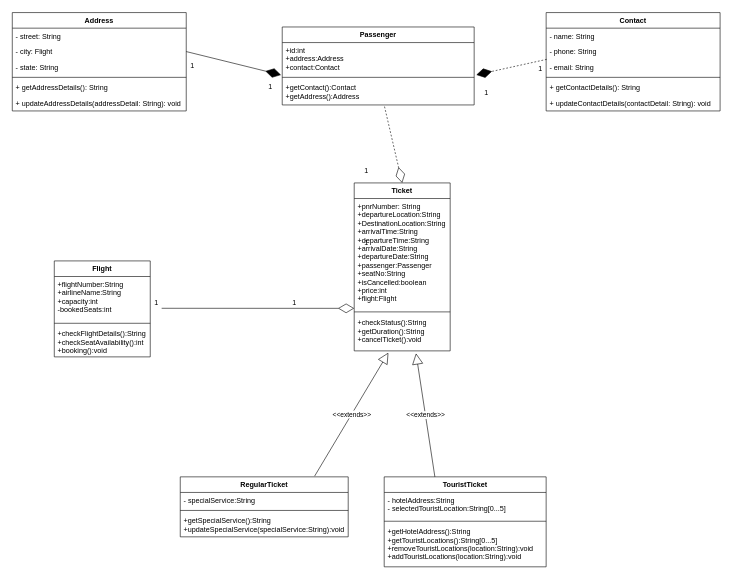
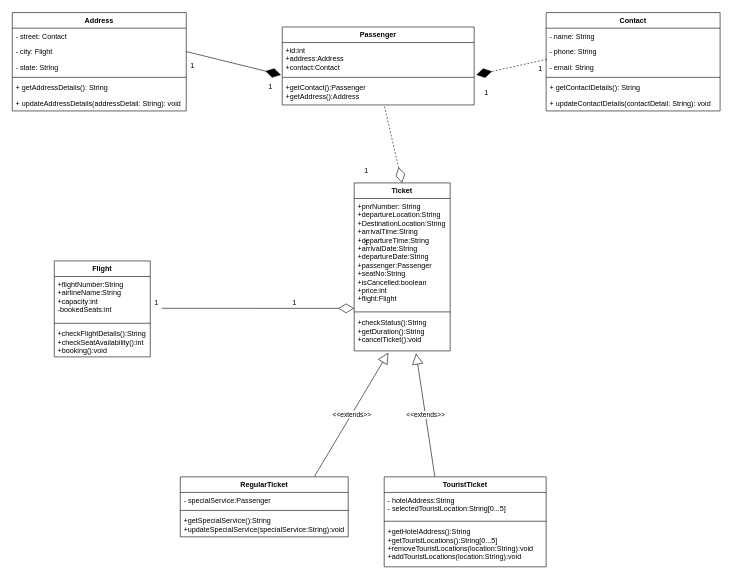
  <mxCell id="0" />
  <mxCell id="1" parent="0" />
  <mxCell id="2" value="Passenger" style="swimlane;fontStyle=1;align=center;verticalAlign=top;childLayout=stackLayout;horizontal=1;startSize=26;horizontalStack=0;resizeParent=1;resizeParentMax=0;resizeLast=0;collapsible=1;marginBottom=0;" parent="1" vertex="1"><mxGeometry x="470" y="44" width="320" height="130" as="geometry" /></mxCell>
  <mxCell id="3" value="+id:int&#10;+address:Address&#10;+contact:Contact" style="text;strokeColor=none;fillColor=none;align=left;verticalAlign=top;spacingLeft=4;spacingRight=4;overflow=hidden;rotatable=0;points=[[0,0.5],[1,0.5]];portConstraint=eastwest;" parent="2" vertex="1"><mxGeometry y="26" width="320" height="54" as="geometry" /></mxCell>
  <mxCell id="4" value="" style="line;strokeWidth=1;fillColor=none;align=left;verticalAlign=middle;spacingTop=-1;spacingLeft=3;spacingRight=3;rotatable=0;labelPosition=right;points=[];portConstraint=eastwest;" parent="2" vertex="1"><mxGeometry y="80" width="320" height="8" as="geometry" /></mxCell>
- <mxCell id="5" value="+getContact():Contact&#10;+getAddress():Address" style="text;strokeColor=none;fillColor=none;align=left;verticalAlign=top;spacingLeft=4;spacingRight=4;overflow=hidden;rotatable=0;points=[[0,0.5],[1,0.5]];portConstraint=eastwest;" parent="2" vertex="1"><mxGeometry y="88" width="320" height="42" as="geometry" /></mxCell>
+ <mxCell id="5" value="+getContact():Passenger&#10;+getAddress():Address" style="text;strokeColor=none;fillColor=none;align=left;verticalAlign=top;spacingLeft=4;spacingRight=4;overflow=hidden;rotatable=0;points=[[0,0.5],[1,0.5]];portConstraint=eastwest;" parent="2" vertex="1"><mxGeometry y="88" width="320" height="42" as="geometry" /></mxCell>
  <mxCell id="6" value="RegularTicket" style="swimlane;fontStyle=1;align=center;verticalAlign=top;childLayout=stackLayout;horizontal=1;startSize=26;horizontalStack=0;resizeParent=1;resizeParentMax=0;resizeLast=0;collapsible=1;marginBottom=0;" parent="1" vertex="1"><mxGeometry x="300" y="794" width="280" height="100" as="geometry" /></mxCell>
- <mxCell id="7" value="- specialService:String" style="text;strokeColor=none;fillColor=none;align=left;verticalAlign=top;spacingLeft=4;spacingRight=4;overflow=hidden;rotatable=0;points=[[0,0.5],[1,0.5]];portConstraint=eastwest;" parent="6" vertex="1"><mxGeometry y="26" width="280" height="26" as="geometry" /></mxCell>
+ <mxCell id="7" value="- specialService:Passenger" style="text;strokeColor=none;fillColor=none;align=left;verticalAlign=top;spacingLeft=4;spacingRight=4;overflow=hidden;rotatable=0;points=[[0,0.5],[1,0.5]];portConstraint=eastwest;" parent="6" vertex="1"><mxGeometry y="26" width="280" height="26" as="geometry" /></mxCell>
  <mxCell id="8" value="" style="line;strokeWidth=1;fillColor=none;align=left;verticalAlign=middle;spacingTop=-1;spacingLeft=3;spacingRight=3;rotatable=0;labelPosition=right;points=[];portConstraint=eastwest;" parent="6" vertex="1"><mxGeometry y="52" width="280" height="8" as="geometry" /></mxCell>
  <mxCell id="9" value="+getSpecialService():String&#10;+updateSpecialService(specialService:String):void" style="text;strokeColor=none;fillColor=none;align=left;verticalAlign=top;spacingLeft=4;spacingRight=4;overflow=hidden;rotatable=0;points=[[0,0.5],[1,0.5]];portConstraint=eastwest;" parent="6" vertex="1"><mxGeometry y="60" width="280" height="40" as="geometry" /></mxCell>
  <mxCell id="10" value="Ticket" style="swimlane;fontStyle=1;align=center;verticalAlign=top;childLayout=stackLayout;horizontal=1;startSize=26;horizontalStack=0;resizeParent=1;resizeParentMax=0;resizeLast=0;collapsible=1;marginBottom=0;" parent="1" vertex="1"><mxGeometry x="590" y="304" width="160" height="280" as="geometry" /></mxCell>
  <mxCell id="11" value="+pnrNumber: String&#10;+departureLocation:String&#10;+DestinationLocation:String&#10;+arrivalTime:String&#10;+departureTime:String&#10;+arrivalDate:String&#10;+departureDate:String&#10;+passenger:Passenger&#10;+seatNo:String&#10;+isCancelled:boolean&#10;+price:int&#10;+flight:Flight" style="text;strokeColor=none;fillColor=none;align=left;verticalAlign=top;spacingLeft=4;spacingRight=4;overflow=hidden;rotatable=0;points=[[0,0.5],[1,0.5]];portConstraint=eastwest;" parent="10" vertex="1"><mxGeometry y="26" width="160" height="184" as="geometry" /></mxCell>
  <mxCell id="12" value="" style="line;strokeWidth=1;fillColor=none;align=left;verticalAlign=middle;spacingTop=-1;spacingLeft=3;spacingRight=3;rotatable=0;labelPosition=right;points=[];portConstraint=eastwest;" parent="10" vertex="1"><mxGeometry y="210" width="160" height="10" as="geometry" /></mxCell>
  <mxCell id="13" value="+checkStatus():String&#10;+getDuration():String&#10;+cancelTicket():void" style="text;strokeColor=none;fillColor=none;align=left;verticalAlign=top;spacingLeft=4;spacingRight=4;overflow=hidden;rotatable=0;points=[[0,0.5],[1,0.5]];portConstraint=eastwest;" parent="10" vertex="1"><mxGeometry y="220" width="160" height="60" as="geometry" /></mxCell>
  <mxCell id="14" value="TouristTicket" style="swimlane;fontStyle=1;align=center;verticalAlign=top;childLayout=stackLayout;horizontal=1;startSize=26;horizontalStack=0;resizeParent=1;resizeParentMax=0;resizeLast=0;collapsible=1;marginBottom=0;" parent="1" vertex="1"><mxGeometry x="640" y="794" width="270" height="150" as="geometry" /></mxCell>
  <mxCell id="15" value="- hotelAddress:String&#10;- selectedTouristLocation:String[0...5]" style="text;strokeColor=none;fillColor=none;align=left;verticalAlign=top;spacingLeft=4;spacingRight=4;overflow=hidden;rotatable=0;points=[[0,0.5],[1,0.5]];portConstraint=eastwest;" parent="14" vertex="1"><mxGeometry y="26" width="270" height="44" as="geometry" /></mxCell>
  <mxCell id="16" value="" style="line;strokeWidth=1;fillColor=none;align=left;verticalAlign=middle;spacingTop=-1;spacingLeft=3;spacingRight=3;rotatable=0;labelPosition=right;points=[];portConstraint=eastwest;" parent="14" vertex="1"><mxGeometry y="70" width="270" height="8" as="geometry" /></mxCell>
  <mxCell id="17" value="+getHotelAddress():String&#10;+getTouristLocations():String[0...5]&#10;+removeTouristLocations(location:String):void&#10;+addTouristLocations(location:String):void" style="text;strokeColor=none;fillColor=none;align=left;verticalAlign=top;spacingLeft=4;spacingRight=4;overflow=hidden;rotatable=0;points=[[0,0.5],[1,0.5]];portConstraint=eastwest;" parent="14" vertex="1"><mxGeometry y="78" width="270" height="72" as="geometry" /></mxCell>
  <mxCell id="18" value="Flight" style="swimlane;fontStyle=1;align=center;verticalAlign=top;childLayout=stackLayout;horizontal=1;startSize=26;horizontalStack=0;resizeParent=1;resizeParentMax=0;resizeLast=0;collapsible=1;marginBottom=0;" parent="1" vertex="1"><mxGeometry x="90" y="434" width="160" height="160" as="geometry" /></mxCell>
  <mxCell id="19" value="+flightNumber:String&#10;+airlineName:String&#10;+capacity:int&#10;-bookedSeats:int" style="text;strokeColor=none;fillColor=none;align=left;verticalAlign=top;spacingLeft=4;spacingRight=4;overflow=hidden;rotatable=0;points=[[0,0.5],[1,0.5]];portConstraint=eastwest;" parent="18" vertex="1"><mxGeometry y="26" width="160" height="74" as="geometry" /></mxCell>
  <mxCell id="20" value="" style="line;strokeWidth=1;fillColor=none;align=left;verticalAlign=middle;spacingTop=-1;spacingLeft=3;spacingRight=3;rotatable=0;labelPosition=right;points=[];portConstraint=eastwest;" parent="18" vertex="1"><mxGeometry y="100" width="160" height="8" as="geometry" /></mxCell>
  <mxCell id="21" value="+checkFlightDetails():String&#10;+checkSeatAvailability():int&#10;+booking():void" style="text;strokeColor=none;fillColor=none;align=left;verticalAlign=top;spacingLeft=4;spacingRight=4;overflow=hidden;rotatable=0;points=[[0,0.5],[1,0.5]];portConstraint=eastwest;" parent="18" vertex="1"><mxGeometry y="108" width="160" height="52" as="geometry" /></mxCell>
  <mxCell id="22" value="&amp;lt;&amp;lt;extends&amp;gt;&amp;gt;" style="endArrow=block;endSize=16;endFill=0;html=1;exitX=0.313;exitY=0;exitDx=0;exitDy=0;exitPerimeter=0;entryX=0.644;entryY=1.067;entryDx=0;entryDy=0;entryPerimeter=0;" parent="1" source="14" target="13" edge="1"><mxGeometry width="160" relative="1" as="geometry"><mxPoint x="340" y="644" as="sourcePoint" /><mxPoint x="970" y="717" as="targetPoint" /></mxGeometry></mxCell>
  <mxCell id="23" value="&amp;lt;&amp;lt;extends&amp;gt;&amp;gt;" style="endArrow=block;endSize=16;endFill=0;html=1;exitX=0.8;exitY=-0.012;exitDx=0;exitDy=0;exitPerimeter=0;entryX=0.356;entryY=1.05;entryDx=0;entryDy=0;entryPerimeter=0;" parent="1" source="6" target="13" edge="1"><mxGeometry width="160" relative="1" as="geometry"><mxPoint x="340" y="644" as="sourcePoint" /><mxPoint x="950" y="718" as="targetPoint" /></mxGeometry></mxCell>
  <mxCell id="24" value="Address" style="swimlane;fontStyle=1;align=center;verticalAlign=top;childLayout=stackLayout;horizontal=1;startSize=26;horizontalStack=0;resizeParent=1;resizeParentMax=0;resizeLast=0;collapsible=1;marginBottom=0;" parent="1" vertex="1"><mxGeometry x="20" y="20" width="290" height="164" as="geometry"><mxRectangle x="200" y="120" width="80" height="26" as="alternateBounds" /></mxGeometry></mxCell>
- <mxCell id="25" value="- street: String" style="text;strokeColor=none;fillColor=none;align=left;verticalAlign=top;spacingLeft=4;spacingRight=4;overflow=hidden;rotatable=0;points=[[0,0.5],[1,0.5]];portConstraint=eastwest;" parent="24" vertex="1"><mxGeometry y="26" width="290" height="26" as="geometry" /></mxCell>
+ <mxCell id="25" value="- street: Contact" style="text;strokeColor=none;fillColor=none;align=left;verticalAlign=top;spacingLeft=4;spacingRight=4;overflow=hidden;rotatable=0;points=[[0,0.5],[1,0.5]];portConstraint=eastwest;" parent="24" vertex="1"><mxGeometry y="26" width="290" height="26" as="geometry" /></mxCell>
  <mxCell id="26" value="- city: Flight" style="text;strokeColor=none;fillColor=none;align=left;verticalAlign=top;spacingLeft=4;spacingRight=4;overflow=hidden;rotatable=0;points=[[0,0.5],[1,0.5]];portConstraint=eastwest;" parent="24" vertex="1"><mxGeometry y="52" width="290" height="26" as="geometry" /></mxCell>
  <mxCell id="27" value="- state: String" style="text;strokeColor=none;fillColor=none;align=left;verticalAlign=top;spacingLeft=4;spacingRight=4;overflow=hidden;rotatable=0;points=[[0,0.5],[1,0.5]];portConstraint=eastwest;" parent="24" vertex="1"><mxGeometry y="78" width="290" height="26" as="geometry" /></mxCell>
  <mxCell id="28" value="" style="line;strokeWidth=1;fillColor=none;align=left;verticalAlign=middle;spacingTop=-1;spacingLeft=3;spacingRight=3;rotatable=0;labelPosition=right;points=[];portConstraint=eastwest;" parent="24" vertex="1"><mxGeometry y="104" width="290" height="8" as="geometry" /></mxCell>
  <mxCell id="29" value="+ getAddressDetails(): String" style="text;strokeColor=none;fillColor=none;align=left;verticalAlign=top;spacingLeft=4;spacingRight=4;overflow=hidden;rotatable=0;points=[[0,0.5],[1,0.5]];portConstraint=eastwest;" parent="24" vertex="1"><mxGeometry y="112" width="290" height="26" as="geometry" /></mxCell>
  <mxCell id="30" value="+ updateAddressDetails(addressDetail: String): void" style="text;strokeColor=none;fillColor=none;align=left;verticalAlign=top;spacingLeft=4;spacingRight=4;overflow=hidden;rotatable=0;points=[[0,0.5],[1,0.5]];portConstraint=eastwest;" parent="24" vertex="1"><mxGeometry y="138" width="290" height="26" as="geometry" /></mxCell>
  <mxCell id="31" value="Contact" style="swimlane;fontStyle=1;align=center;verticalAlign=top;childLayout=stackLayout;horizontal=1;startSize=26;horizontalStack=0;resizeParent=1;resizeParentMax=0;resizeLast=0;collapsible=1;marginBottom=0;" parent="1" vertex="1"><mxGeometry x="910" y="20" width="290" height="164" as="geometry"><mxRectangle x="200" y="120" width="80" height="26" as="alternateBounds" /></mxGeometry></mxCell>
  <mxCell id="32" value="- name: String" style="text;strokeColor=none;fillColor=none;align=left;verticalAlign=top;spacingLeft=4;spacingRight=4;overflow=hidden;rotatable=0;points=[[0,0.5],[1,0.5]];portConstraint=eastwest;" parent="31" vertex="1"><mxGeometry y="26" width="290" height="26" as="geometry" /></mxCell>
  <mxCell id="33" value="- phone: String" style="text;strokeColor=none;fillColor=none;align=left;verticalAlign=top;spacingLeft=4;spacingRight=4;overflow=hidden;rotatable=0;points=[[0,0.5],[1,0.5]];portConstraint=eastwest;" parent="31" vertex="1"><mxGeometry y="52" width="290" height="26" as="geometry" /></mxCell>
  <mxCell id="34" value="- email: String" style="text;strokeColor=none;fillColor=none;align=left;verticalAlign=top;spacingLeft=4;spacingRight=4;overflow=hidden;rotatable=0;points=[[0,0.5],[1,0.5]];portConstraint=eastwest;" parent="31" vertex="1"><mxGeometry y="78" width="290" height="26" as="geometry" /></mxCell>
  <mxCell id="35" value="" style="line;strokeWidth=1;fillColor=none;align=left;verticalAlign=middle;spacingTop=-1;spacingLeft=3;spacingRight=3;rotatable=0;labelPosition=right;points=[];portConstraint=eastwest;" parent="31" vertex="1"><mxGeometry y="104" width="290" height="8" as="geometry" /></mxCell>
  <mxCell id="36" value="+ getContactDetails(): String" style="text;strokeColor=none;fillColor=none;align=left;verticalAlign=top;spacingLeft=4;spacingRight=4;overflow=hidden;rotatable=0;points=[[0,0.5],[1,0.5]];portConstraint=eastwest;" parent="31" vertex="1"><mxGeometry y="112" width="290" height="26" as="geometry" /></mxCell>
  <mxCell id="37" value="+ updateContactDetails(contactDetail: String): void" style="text;strokeColor=none;fillColor=none;align=left;verticalAlign=top;spacingLeft=4;spacingRight=4;overflow=hidden;rotatable=0;points=[[0,0.5],[1,0.5]];portConstraint=eastwest;" parent="31" vertex="1"><mxGeometry y="138" width="290" height="26" as="geometry" /></mxCell>
  <mxCell id="38" value="" style="endArrow=diamondThin;endFill=1;endSize=24;html=1;exitX=1;exitY=0.5;exitDx=0;exitDy=0;" parent="1" source="26" edge="1"><mxGeometry width="160" relative="1" as="geometry"><mxPoint x="380" y="54" as="sourcePoint" /><mxPoint x="468" y="124" as="targetPoint" /><Array as="points" /></mxGeometry></mxCell>
  <mxCell id="39" value="1" style="text;html=1;align=center;verticalAlign=middle;resizable=0;points=[];autosize=1;" parent="1" vertex="1"><mxGeometry x="310" y="99" width="20" height="20" as="geometry" /></mxCell>
  <mxCell id="40" value="1" style="text;html=1;align=center;verticalAlign=middle;resizable=0;points=[];autosize=1;" parent="1" vertex="1"><mxGeometry x="440" y="134" width="20" height="20" as="geometry" /></mxCell>
  <mxCell id="41" value="" style="endArrow=diamondThin;endFill=1;endSize=24;html=1;exitX=0.003;exitY=1;exitDx=0;exitDy=0;exitPerimeter=0;entryX=1.011;entryY=0.997;entryDx=0;entryDy=0;entryPerimeter=0;dashed=1;" parent="1" source="33" edge="1" target="3"><mxGeometry width="160" relative="1" as="geometry"><mxPoint x="600" y="224" as="sourcePoint" /><mxPoint x="790" y="224" as="targetPoint" /></mxGeometry></mxCell>
  <mxCell id="42" value="1" style="text;html=1;align=center;verticalAlign=middle;resizable=0;points=[];autosize=1;" parent="1" vertex="1"><mxGeometry x="800" y="144" width="20" height="20" as="geometry" /></mxCell>
  <mxCell id="43" value="1" style="text;html=1;align=center;verticalAlign=middle;resizable=0;points=[];autosize=1;" parent="1" vertex="1"><mxGeometry x="890" y="104" width="20" height="20" as="geometry" /></mxCell>
  <mxCell id="44" value="1" style="text;html=1;align=center;verticalAlign=middle;resizable=0;points=[];autosize=1;" parent="1" vertex="1"><mxGeometry x="250" y="494" width="20" height="20" as="geometry" /></mxCell>
  <mxCell id="45" value="1" style="text;html=1;align=center;verticalAlign=middle;resizable=0;points=[];autosize=1;" parent="1" vertex="1"><mxGeometry x="480" y="494" width="20" height="20" as="geometry" /></mxCell>
  <mxCell id="46" value="" style="endArrow=diamondThin;endFill=0;endSize=24;html=1;entryX=0.5;entryY=0;entryDx=0;entryDy=0;exitX=0.533;exitY=1.066;exitDx=0;exitDy=0;exitPerimeter=0;dashed=1;" parent="1" target="10" edge="1" source="5"><mxGeometry width="160" relative="1" as="geometry"><mxPoint x="600" y="279" as="sourcePoint" /><mxPoint x="610" y="474" as="targetPoint" /><Array as="points" /></mxGeometry></mxCell>
  <mxCell id="47" value="1" style="text;html=1;align=center;verticalAlign=middle;resizable=0;points=[];autosize=1;" parent="1" vertex="1"><mxGeometry x="600" y="274" width="20" height="20" as="geometry" /></mxCell>
  <mxCell id="48" value="1" style="text;html=1;align=center;verticalAlign=middle;resizable=0;points=[];autosize=1;" parent="1" vertex="1"><mxGeometry x="600" y="394" width="20" height="20" as="geometry" /></mxCell>
  <mxCell id="49" value="" style="endArrow=diamondThin;endFill=0;endSize=24;html=1;exitX=0.95;exitY=0.95;exitDx=0;exitDy=0;exitPerimeter=0;entryX=0;entryY=0.995;entryDx=0;entryDy=0;entryPerimeter=0;" edge="1" parent="1" source="44" target="11"><mxGeometry width="160" relative="1" as="geometry"><mxPoint x="360" y="513" as="sourcePoint" /><mxPoint x="520" y="513" as="targetPoint" /></mxGeometry></mxCell>
